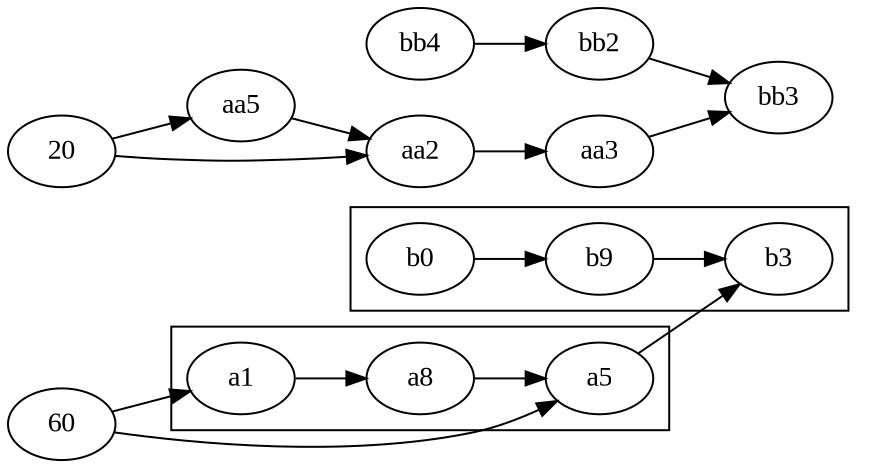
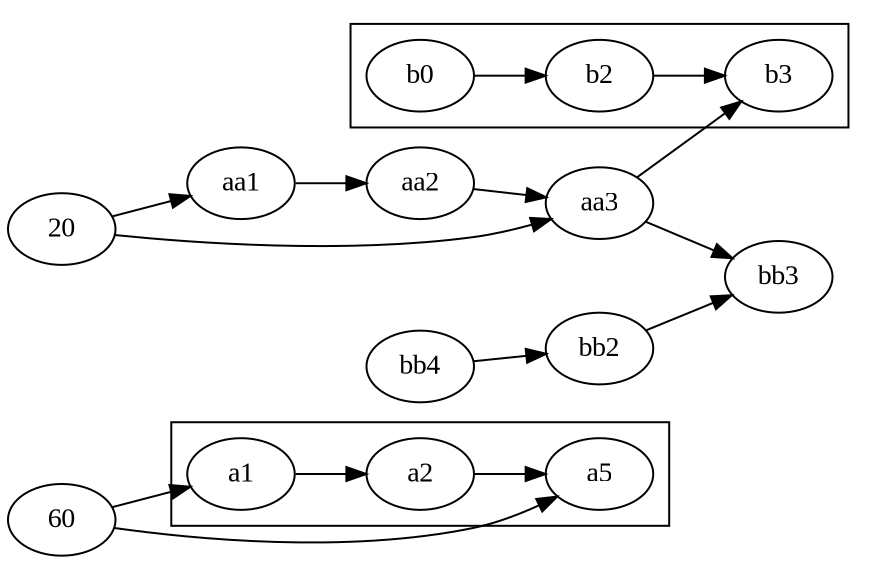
  digraph {
    clusterrank=local
    fontname="Liberation Serif"
    rankdir=LR
    yydebug=true
    node [fontname="Liberation Serif"]
    edge [fontname="Liberation Serif"]
    a1
-   a2 [label=a8]
+   a2
    n3 [label=a5]
    n4 [label=b0]
-   b2 [label=b9]
+   b2
    b3
-   aa1 [label=aa5]
+   aa1
    aa2
    aa3
    n10 [label=bb4]
    bb2
    bb3
    n13 [label=60]
    20
    subgraph cluster_1 {
      a1
      a2
      n3
    }
    subgraph cluster_2 {
      n4
      b2
      b3
    }
    subgraph sub_3 {
      aa1
      aa2
      aa3
    }
    subgraph sub_4 {
      n10
      bb2
      bb3
    }
    a1 -> a2
    a2 -> n3
-   n3 -> b3
+   aa3 -> b3
    n4 -> b2
    b2 -> b3
    aa1 -> aa2
    aa2 -> aa3
    aa3 -> bb3
    n10 -> bb2
    bb2 -> bb3
    n13 -> a1
    n13 -> n3
    20 -> aa1
-   20 -> aa2
+   20 -> aa3
  }
